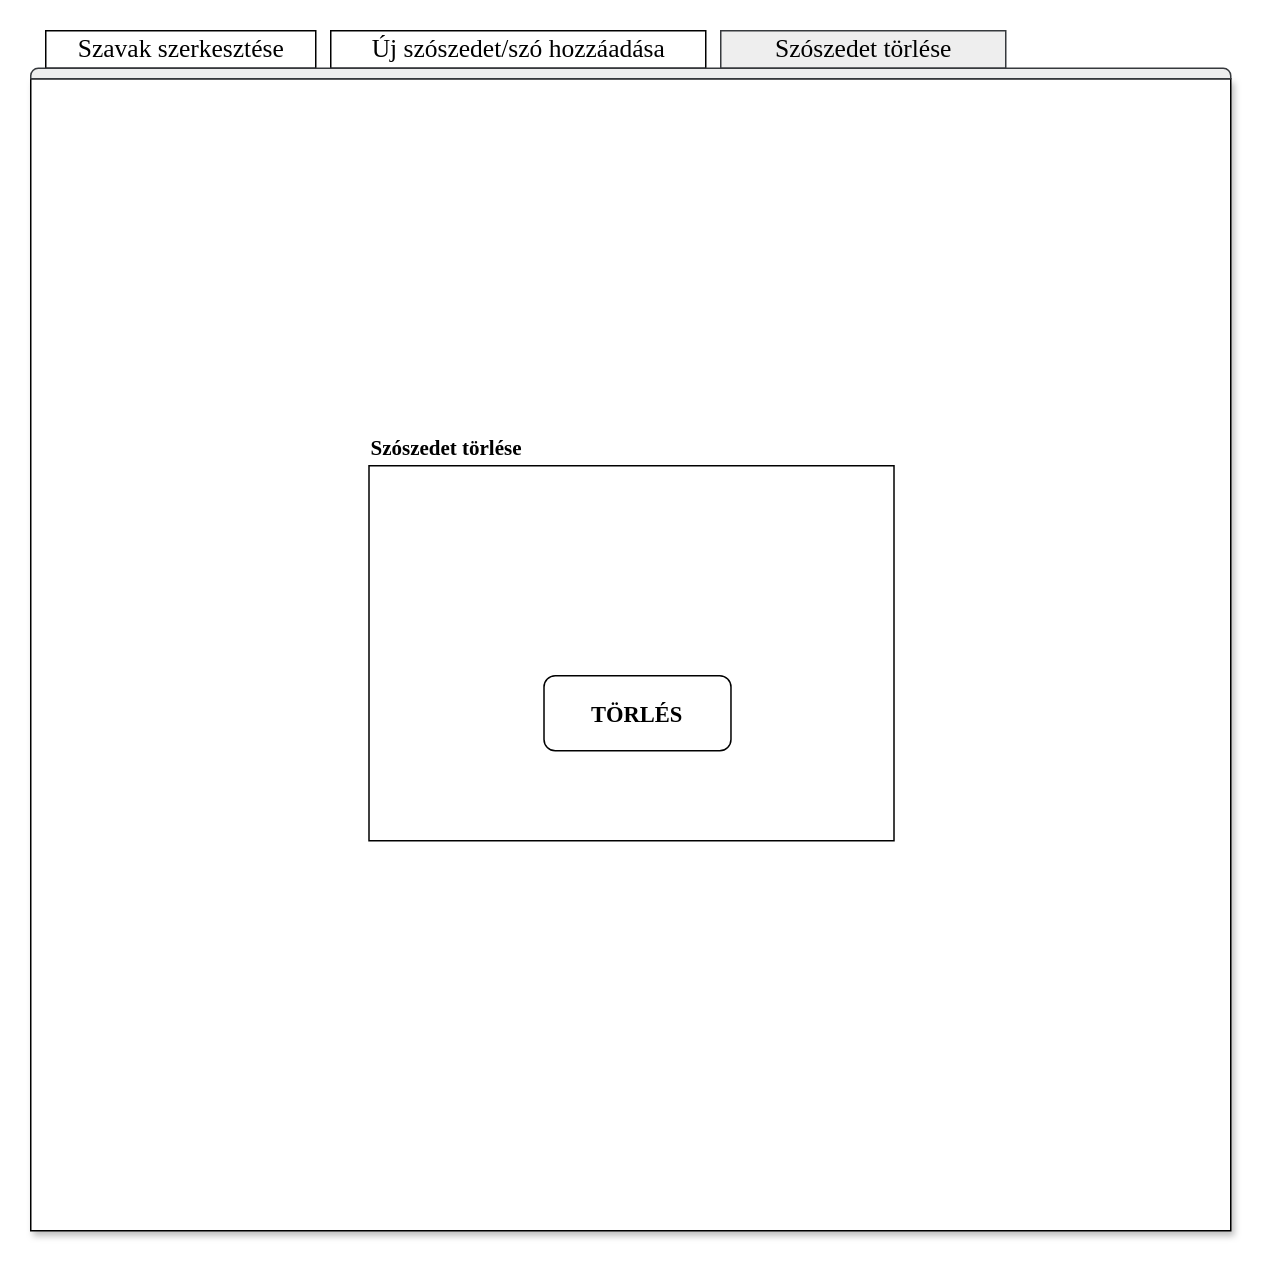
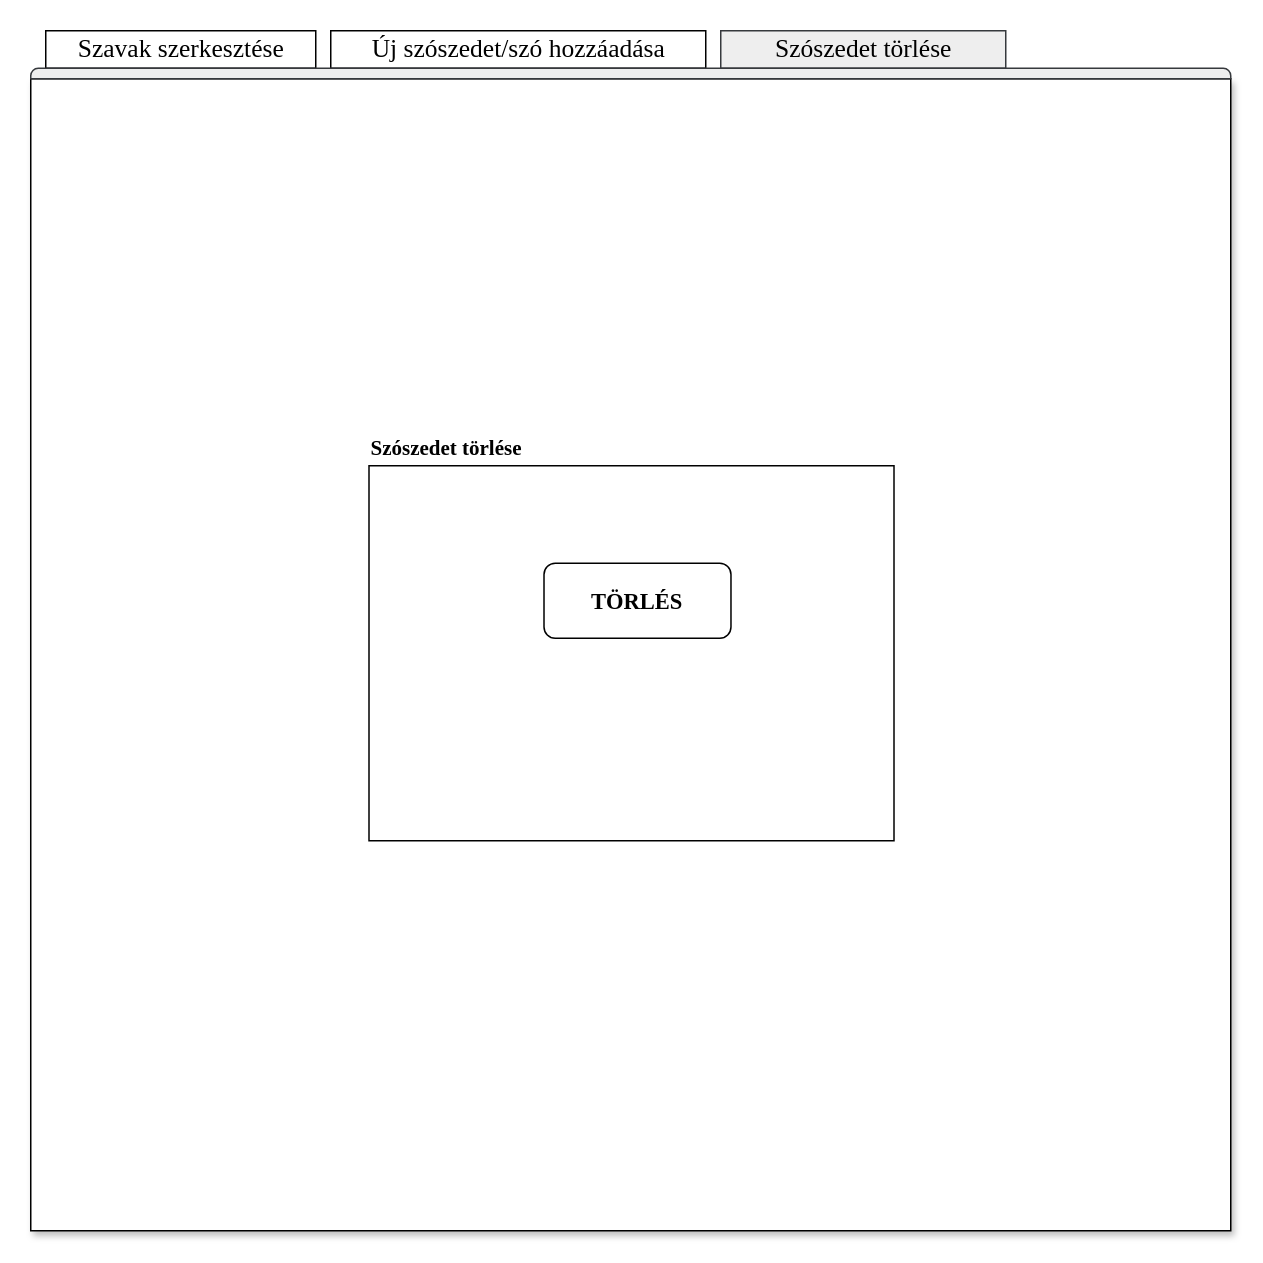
  <mxCell id="0" />
  <mxCell id="1" parent="0" />
  <mxCell id="2" value="" style="strokeWidth=1;shadow=1;dashed=0;align=center;html=1;shape=mxgraph.mockup.containers.marginRect2;rectMarginTop=32;whiteSpace=wrap;fontFamily=Comic Sans MS;verticalAlign=middle;fontSize=14;" parent="1" vertex="1"><mxGeometry x="20" y="20" width="800" height="800" as="geometry" /></mxCell>
  <mxCell id="3" value="Szavak szerkesztése" style="strokeWidth=1;shadow=0;dashed=0;align=center;html=1;shape=mxgraph.mockup.containers.rrect;rSize=0;fontSize=17;fontFamily=Comic Sans MS;" parent="2" vertex="1"><mxGeometry width="180" height="25" relative="1" as="geometry"><mxPoint x="10" as="offset" /></mxGeometry></mxCell>
  <mxCell id="4" value="Új szószedet/szó hozzáadása" style="strokeWidth=1;shadow=0;dashed=0;align=center;html=1;shape=mxgraph.mockup.containers.rrect;rSize=0;fontSize=17;fontFamily=Comic Sans MS;" parent="2" vertex="1"><mxGeometry width="250" height="25" relative="1" as="geometry"><mxPoint x="200" as="offset" /></mxGeometry></mxCell>
  <mxCell id="5" value="Szószedet törlése" style="strokeWidth=1;shadow=0;dashed=0;align=center;html=1;shape=mxgraph.mockup.containers.rrect;rSize=0;fontSize=17;fontFamily=Comic Sans MS;fillColor=#eeeeee;strokeColor=#36393d;" parent="2" vertex="1"><mxGeometry width="190" height="25" relative="1" as="geometry"><mxPoint x="460" as="offset" /></mxGeometry></mxCell>
  <mxCell id="6" value="" style="strokeWidth=1;shadow=0;dashed=0;align=center;html=1;shape=mxgraph.mockup.containers.topButton;rSize=5;resizeWidth=1;movable=0;deletable=1;fillColor=#eeeeee;strokeColor=#36393d;" parent="2" vertex="1"><mxGeometry width="800" height="7" relative="1" as="geometry"><mxPoint y="25" as="offset" /></mxGeometry></mxCell>
  <mxCell id="7" style="edgeStyle=orthogonalEdgeStyle;rounded=0;orthogonalLoop=1;jettySize=auto;html=1;exitX=0.5;exitY=1;exitDx=0;exitDy=0;" parent="2" edge="1"><mxGeometry relative="1" as="geometry"><mxPoint x="581" y="316.832" as="sourcePoint" /><mxPoint x="581" y="316.832" as="targetPoint" /></mxGeometry></mxCell>
  <mxCell id="8" style="edgeStyle=orthogonalEdgeStyle;rounded=0;orthogonalLoop=1;jettySize=auto;html=1;exitX=0.5;exitY=1;exitDx=0;exitDy=0;" parent="2" edge="1"><mxGeometry relative="1" as="geometry"><mxPoint x="581" y="277.228" as="sourcePoint" /><mxPoint x="581" y="277.228" as="targetPoint" /></mxGeometry></mxCell>
  <mxCell id="9" value="" style="group" parent="2" vertex="1" connectable="0"><mxGeometry x="224.5" y="260" width="350.997" height="280" as="geometry" /></mxCell>
  <mxCell id="10" style="edgeStyle=orthogonalEdgeStyle;rounded=0;orthogonalLoop=1;jettySize=auto;html=1;exitX=0.5;exitY=1;exitDx=0;exitDy=0;" parent="9" edge="1"><mxGeometry relative="1" as="geometry"><mxPoint x="180.499" y="90" as="sourcePoint" /><mxPoint x="180.499" y="90" as="targetPoint" /></mxGeometry></mxCell>
  <mxCell id="11" value="Szószedet törlése" style="text;html=1;strokeColor=none;fillColor=none;align=left;verticalAlign=bottom;whiteSpace=wrap;rounded=0;fontFamily=Comic Sans MS;fontStyle=1;fontSize=14;container=0;" parent="9" vertex="1"><mxGeometry width="189.474" height="30" as="geometry" /></mxCell>
  <mxCell id="12" value="" style="whiteSpace=wrap;html=1;rounded=0;fontFamily=Comic Sans MS;fillColor=none;strokeWidth=1;glass=0;container=0;" parent="9" vertex="1"><mxGeometry x="0.997" y="30" width="350" height="250" as="geometry" /></mxCell>
- <mxCell id="13" value="TÖRLÉS" style="rounded=1;whiteSpace=wrap;html=1;fontFamily=Comic Sans MS;fontStyle=1;fontSize=15;container=0;" parent="9" vertex="1"><mxGeometry x="117.672" y="170" width="124.654" height="50" as="geometry" /></mxCell>
+ <mxCell id="13" value="TÖRLÉS" style="rounded=1;whiteSpace=wrap;html=1;fontFamily=Comic Sans MS;fontStyle=1;fontSize=15;container=0;" parent="9" vertex="1"><mxGeometry x="117.672" y="95" width="124.654" height="50" as="geometry" /></mxCell>
